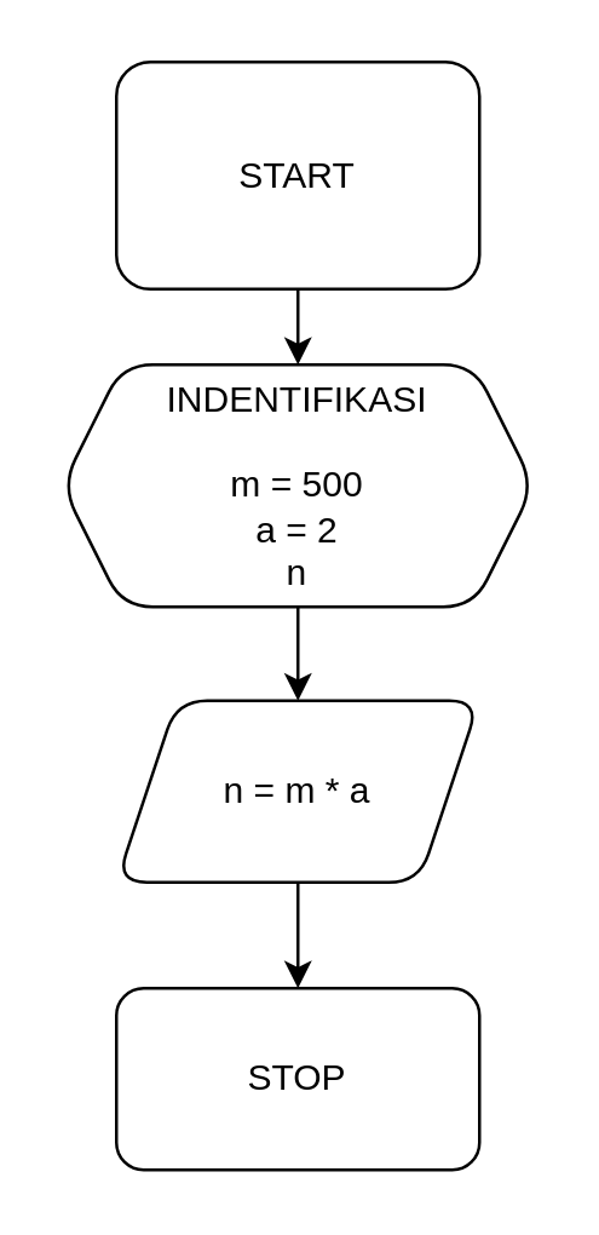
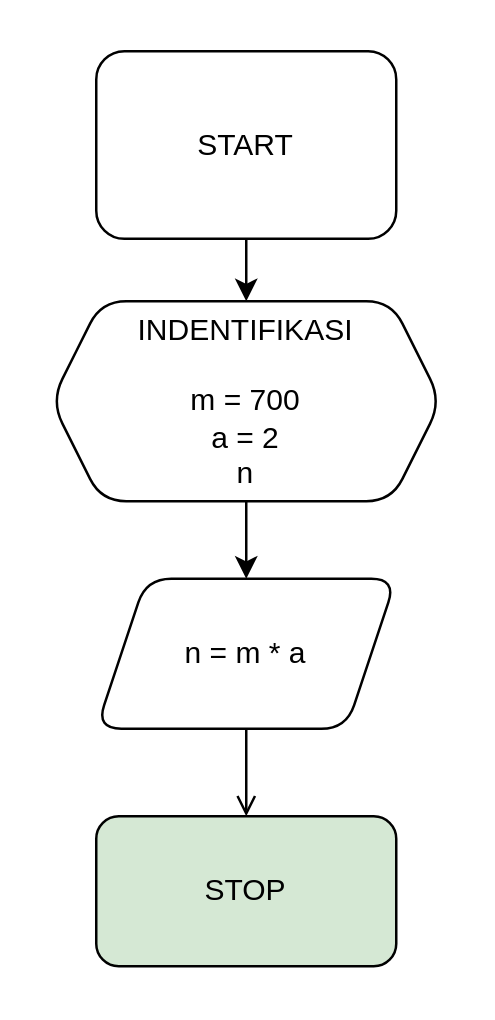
  <mxCell id="0" />
  <mxCell id="1" parent="0" />
  <mxCell id="2" value="" style="edgeStyle=orthogonalEdgeStyle;rounded=0;orthogonalLoop=1;jettySize=auto;html=1;" edge="1" parent="1" source="3" target="5"><mxGeometry relative="1" as="geometry" /></mxCell>
  <mxCell id="3" value="START" style="rounded=1;whiteSpace=wrap;html=1;" vertex="1" parent="1"><mxGeometry x="38" y="20" width="120" height="75" as="geometry" /></mxCell>
  <mxCell id="4" value="" style="edgeStyle=orthogonalEdgeStyle;rounded=0;orthogonalLoop=1;jettySize=auto;html=1;" edge="1" parent="1" source="5" target="7"><mxGeometry relative="1" as="geometry" /></mxCell>
- <mxCell id="5" value="INDENTIFIKASI&lt;br&gt;&lt;br&gt;m = 500&lt;br&gt;a = 2&lt;br&gt;n" style="shape=hexagon;perimeter=hexagonPerimeter2;whiteSpace=wrap;html=1;fixedSize=1;rounded=1;" vertex="1" parent="1"><mxGeometry x="20" y="120" width="156" height="80" as="geometry" /></mxCell>
- <mxCell id="6" value="" style="edgeStyle=orthogonalEdgeStyle;rounded=0;orthogonalLoop=1;jettySize=auto;html=1;" edge="1" parent="1" source="7" target="8"><mxGeometry relative="1" as="geometry" /></mxCell>
+ <mxCell id="5" value="INDENTIFIKASI&lt;br&gt;&lt;br&gt;m = 700&lt;br&gt;a = 2&lt;br&gt;n" style="shape=hexagon;perimeter=hexagonPerimeter2;whiteSpace=wrap;html=1;fixedSize=1;rounded=1;" vertex="1" parent="1"><mxGeometry x="20" y="120" width="156" height="80" as="geometry" /></mxCell>
+ <mxCell id="6" value="" style="edgeStyle=orthogonalEdgeStyle;rounded=0;orthogonalLoop=1;jettySize=auto;html=1;endArrow=open;" edge="1" parent="1" source="7" target="8"><mxGeometry relative="1" as="geometry" /></mxCell>
  <mxCell id="7" value="n = m * a" style="shape=parallelogram;perimeter=parallelogramPerimeter;whiteSpace=wrap;html=1;fixedSize=1;rounded=1;" vertex="1" parent="1"><mxGeometry x="38" y="231" width="120" height="60" as="geometry" /></mxCell>
- <mxCell id="8" value="STOP" style="whiteSpace=wrap;html=1;rounded=1;" vertex="1" parent="1"><mxGeometry x="38" y="326" width="120" height="60" as="geometry" /></mxCell>
+ <mxCell id="8" value="STOP" style="whiteSpace=wrap;html=1;rounded=1;fillColor=#d5e8d4;" vertex="1" parent="1"><mxGeometry x="38" y="326" width="120" height="60" as="geometry" /></mxCell>
